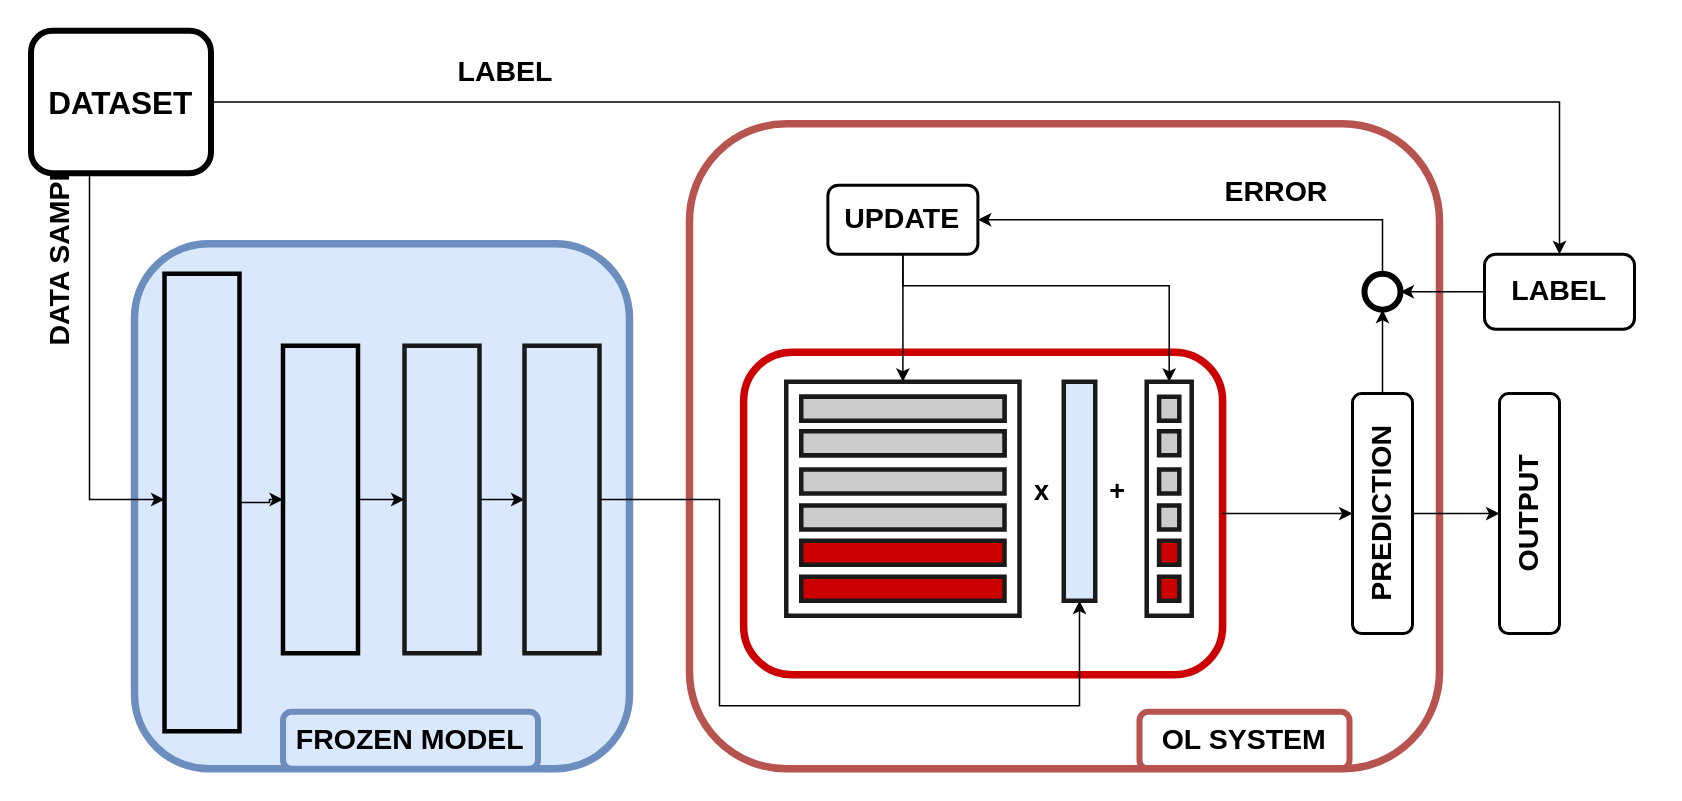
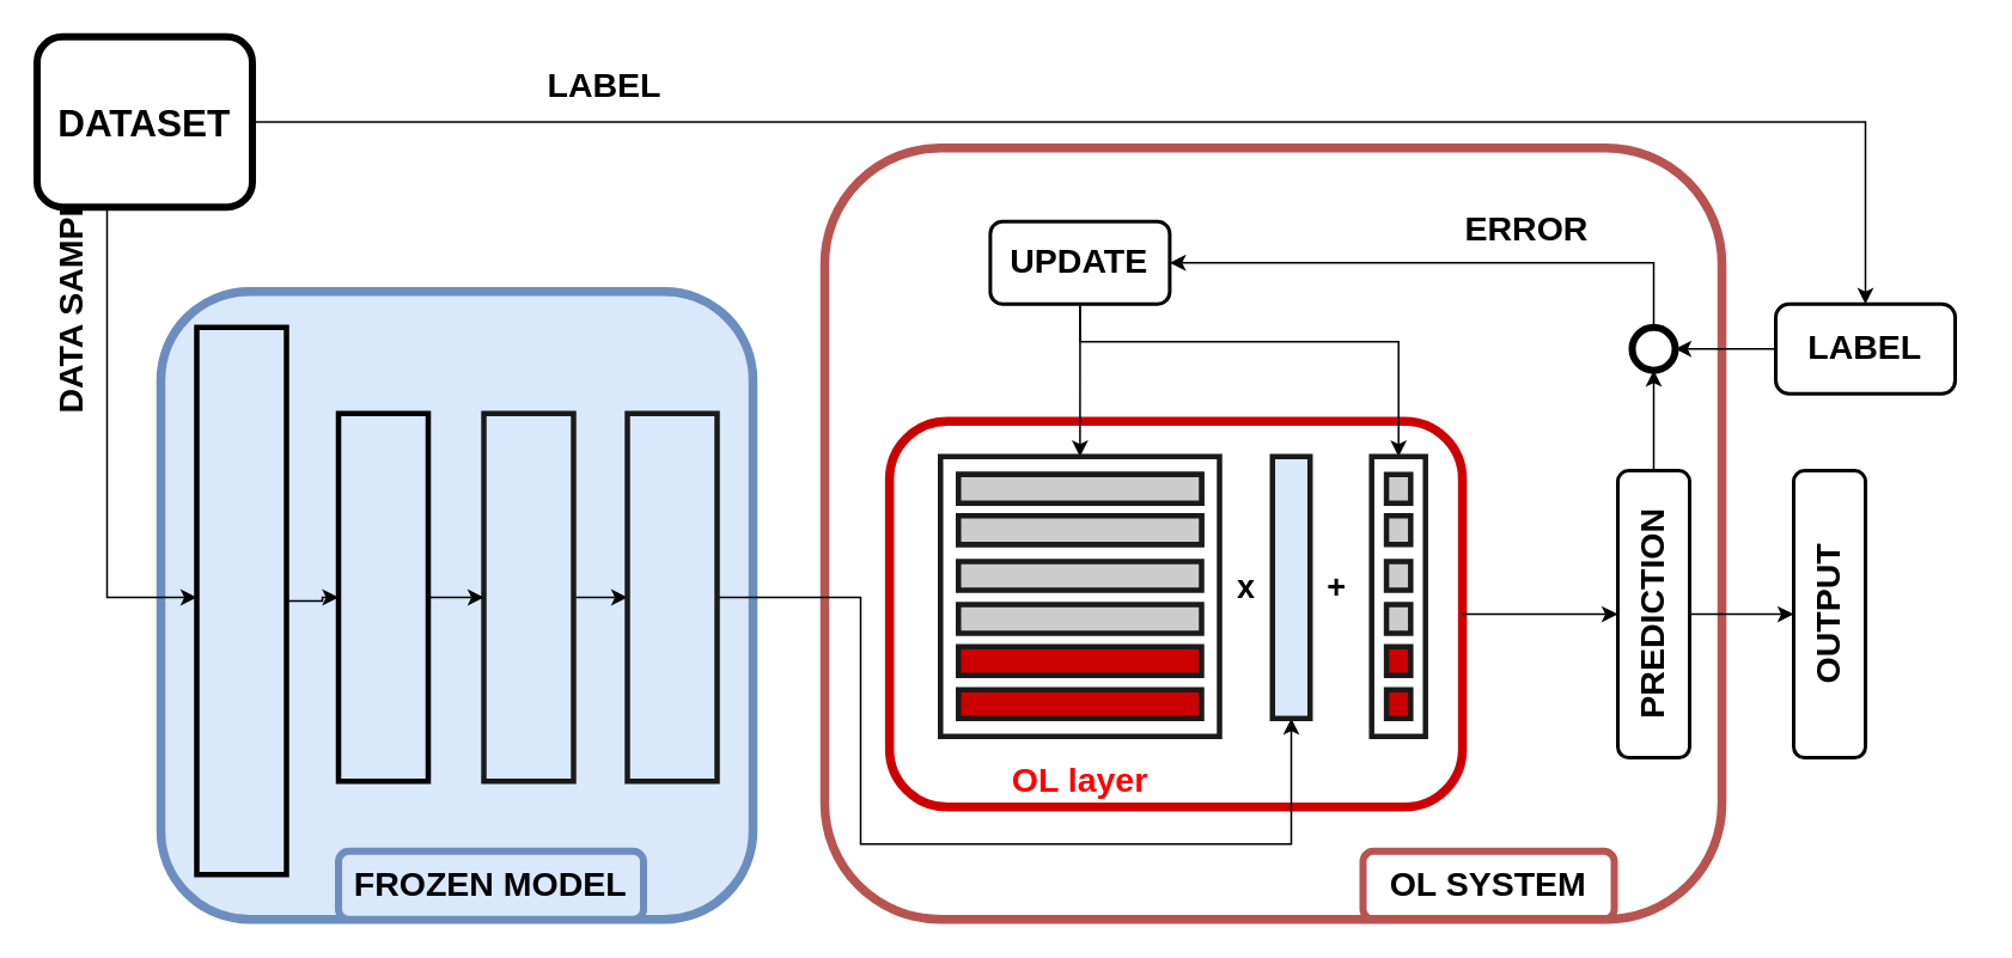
  <mxCell id="0" />
  <mxCell id="1" parent="0" />
  <mxCell id="2" value="" style="rounded=1;whiteSpace=wrap;html=1;fontSize=18;strokeColor=#CC0000;strokeWidth=5;fillColor=none;rotation=-90;" parent="1" vertex="1"><mxGeometry x="547.22" y="182.22" width="215.07" height="319.3" as="geometry" /></mxCell>
  <mxCell id="3" value="" style="rounded=1;whiteSpace=wrap;html=1;fontSize=18;strokeColor=#b85450;strokeWidth=5;fillColor=none;" parent="1" vertex="1"><mxGeometry x="459" y="82" width="500" height="430" as="geometry" /></mxCell>
  <mxCell id="4" value="" style="rounded=1;whiteSpace=wrap;html=1;fontSize=18;strokeWidth=5;fillColor=#dae8fc;strokeColor=#6c8ebf;" parent="1" vertex="1"><mxGeometry x="89" y="162" width="330" height="350" as="geometry" /></mxCell>
  <mxCell id="5" style="edgeStyle=orthogonalEdgeStyle;rounded=0;orthogonalLoop=1;jettySize=auto;html=1;exitX=0.5;exitY=1;exitDx=0;exitDy=0;entryX=0;entryY=0.5;entryDx=0;entryDy=0;fontSize=18;" parent="1" source="9" edge="1"><mxGeometry relative="1" as="geometry"><mxPoint x="109" y="332.5" as="targetPoint" /><Array as="points"><mxPoint x="59" y="80" /><mxPoint x="59" y="333" /></Array></mxGeometry></mxCell>
  <mxCell id="6" value="&lt;font color=&quot;#000000&quot; size=&quot;1&quot;&gt;&lt;b style=&quot;font-size: 19px&quot;&gt;DATA SAMPLE&lt;/b&gt;&lt;/font&gt;" style="edgeLabel;html=1;align=center;verticalAlign=middle;resizable=0;points=[];fontSize=17;fontColor=#FF0000;rotation=-90;" parent="5" vertex="1" connectable="0"><mxGeometry x="-0.59" y="1" relative="1" as="geometry"><mxPoint x="-21" y="68" as="offset" /></mxGeometry></mxCell>
  <mxCell id="7" style="edgeStyle=orthogonalEdgeStyle;rounded=0;orthogonalLoop=1;jettySize=auto;html=1;exitX=1;exitY=0.5;exitDx=0;exitDy=0;entryX=0.5;entryY=0;entryDx=0;entryDy=0;fontSize=18;" parent="1" source="9" target="26" edge="1"><mxGeometry relative="1" as="geometry" /></mxCell>
  <mxCell id="8" value="&lt;b&gt;&lt;font style=&quot;font-size: 19px&quot;&gt;LABEL&lt;/font&gt;&lt;/b&gt;" style="edgeLabel;html=1;align=center;verticalAlign=middle;resizable=0;points=[];fontSize=17;fontColor=#000000;" parent="7" vertex="1" connectable="0"><mxGeometry x="-0.785" y="-1" relative="1" as="geometry"><mxPoint x="87" y="-21" as="offset" /></mxGeometry></mxCell>
  <mxCell id="9" value="&lt;font style=&quot;font-size: 21px&quot;&gt;&lt;b&gt;DATASET&lt;/b&gt;&lt;/font&gt;" style="rounded=1;whiteSpace=wrap;html=1;strokeWidth=4;" parent="1" vertex="1"><mxGeometry x="20" y="20" width="120" height="95" as="geometry" /></mxCell>
  <mxCell id="10" style="edgeStyle=orthogonalEdgeStyle;rounded=0;orthogonalLoop=1;jettySize=auto;html=1;entryX=0;entryY=0.5;entryDx=0;entryDy=0;fontSize=18;" parent="1" source="11" target="15" edge="1"><mxGeometry relative="1" as="geometry" /></mxCell>
  <mxCell id="11" value="" style="rounded=0;whiteSpace=wrap;html=1;fillColor=#dae8fc;strokeColor=#000000;strokeWidth=3;" parent="1" vertex="1"><mxGeometry x="109" y="182" width="50" height="305" as="geometry" /></mxCell>
  <mxCell id="12" style="edgeStyle=orthogonalEdgeStyle;rounded=0;orthogonalLoop=1;jettySize=auto;html=1;exitX=1;exitY=0.5;exitDx=0;exitDy=0;entryX=0;entryY=0.5;entryDx=0;entryDy=0;fontSize=18;" parent="1" source="13" target="17" edge="1"><mxGeometry relative="1" as="geometry" /></mxCell>
  <mxCell id="13" value="" style="rounded=0;whiteSpace=wrap;html=1;fillColor=#dae8fc;strokeColor=#1A1A1A;strokeWidth=3;" parent="1" vertex="1"><mxGeometry x="269" y="230" width="50" height="205" as="geometry" /></mxCell>
  <mxCell id="14" style="edgeStyle=orthogonalEdgeStyle;rounded=0;orthogonalLoop=1;jettySize=auto;html=1;entryX=0;entryY=0.5;entryDx=0;entryDy=0;fontSize=18;" parent="1" source="15" target="13" edge="1"><mxGeometry relative="1" as="geometry" /></mxCell>
  <mxCell id="15" value="" style="rounded=0;whiteSpace=wrap;html=1;fillColor=#dae8fc;strokeColor=#000000;strokeWidth=3;" parent="1" vertex="1"><mxGeometry x="188" y="230" width="50" height="205" as="geometry" /></mxCell>
  <mxCell id="16" style="edgeStyle=orthogonalEdgeStyle;rounded=0;orthogonalLoop=1;jettySize=auto;html=1;exitX=1;exitY=0.5;exitDx=0;exitDy=0;entryX=0.5;entryY=1;entryDx=0;entryDy=0;fontSize=17;fontColor=#000000;" parent="1" source="17" target="31" edge="1"><mxGeometry relative="1" as="geometry"><Array as="points"><mxPoint x="479" y="333" /><mxPoint x="479" y="470" /><mxPoint x="719" y="470" /></Array></mxGeometry></mxCell>
  <mxCell id="17" value="" style="rounded=0;whiteSpace=wrap;html=1;fillColor=#dae8fc;strokeColor=#1A1A1A;strokeWidth=3;" parent="1" vertex="1"><mxGeometry x="349" y="230" width="50" height="205" as="geometry" /></mxCell>
  <mxCell id="18" style="edgeStyle=orthogonalEdgeStyle;rounded=0;orthogonalLoop=1;jettySize=auto;html=1;exitX=0.5;exitY=1;exitDx=0;exitDy=0;entryX=0.5;entryY=0;entryDx=0;entryDy=0;fontSize=17;fontColor=#FF0000;" parent="1" source="2" target="21" edge="1"><mxGeometry relative="1" as="geometry" /></mxCell>
  <mxCell id="19" style="edgeStyle=orthogonalEdgeStyle;rounded=0;orthogonalLoop=1;jettySize=auto;html=1;exitX=0.5;exitY=1;exitDx=0;exitDy=0;fontSize=19;fontColor=#000000;entryX=0.5;entryY=0;entryDx=0;entryDy=0;" parent="1" source="21" target="27" edge="1"><mxGeometry relative="1" as="geometry"><mxPoint x="838" y="333" as="targetPoint" /></mxGeometry></mxCell>
  <mxCell id="20" style="edgeStyle=orthogonalEdgeStyle;rounded=0;orthogonalLoop=1;jettySize=auto;html=1;exitX=1;exitY=0.5;exitDx=0;exitDy=0;entryX=0.5;entryY=1;entryDx=0;entryDy=0;fontSize=19;fontColor=#000000;" parent="1" source="21" target="30" edge="1"><mxGeometry relative="1" as="geometry" /></mxCell>
  <mxCell id="21" value="&lt;b&gt;&lt;font style=&quot;font-size: 19px&quot;&gt;PREDICTION&lt;/font&gt;&lt;/b&gt;" style="rounded=1;whiteSpace=wrap;html=1;fontSize=18;strokeColor=#000000;strokeWidth=2;fillColor=none;rotation=-90;" parent="1" vertex="1"><mxGeometry x="841" y="321.87" width="160" height="40" as="geometry" /></mxCell>
  <mxCell id="22" style="edgeStyle=orthogonalEdgeStyle;rounded=0;orthogonalLoop=1;jettySize=auto;html=1;exitX=0.5;exitY=1;exitDx=0;exitDy=0;entryX=0.5;entryY=0;entryDx=0;entryDy=0;fontSize=19;fontColor=#000000;" parent="1" source="24" target="32" edge="1"><mxGeometry relative="1" as="geometry"><Array as="points"><mxPoint x="601" y="190" /><mxPoint x="779" y="190" /></Array></mxGeometry></mxCell>
  <mxCell id="23" style="edgeStyle=orthogonalEdgeStyle;rounded=0;orthogonalLoop=1;jettySize=auto;html=1;exitX=0.5;exitY=1;exitDx=0;exitDy=0;entryX=0.5;entryY=0;entryDx=0;entryDy=0;fontSize=19;fontColor=#000000;" parent="1" source="24" target="33" edge="1"><mxGeometry relative="1" as="geometry"><Array as="points"><mxPoint x="601" y="184" /></Array></mxGeometry></mxCell>
  <mxCell id="24" value="&lt;b&gt;&lt;font style=&quot;font-size: 19px&quot;&gt;UPDATE&lt;/font&gt;&lt;/b&gt;" style="rounded=1;whiteSpace=wrap;html=1;fontSize=18;strokeColor=#000000;strokeWidth=2;fillColor=none;rotation=0;" parent="1" vertex="1"><mxGeometry x="551.26" y="123" width="100" height="46" as="geometry" /></mxCell>
  <mxCell id="25" style="edgeStyle=orthogonalEdgeStyle;rounded=0;orthogonalLoop=1;jettySize=auto;html=1;exitX=0;exitY=0.5;exitDx=0;exitDy=0;entryX=1;entryY=0.5;entryDx=0;entryDy=0;fontSize=19;fontColor=#000000;" parent="1" source="26" target="30" edge="1"><mxGeometry relative="1" as="geometry" /></mxCell>
  <mxCell id="26" value="&lt;b&gt;&lt;font style=&quot;font-size: 19px&quot;&gt;LABEL&lt;/font&gt;&lt;/b&gt;" style="rounded=1;whiteSpace=wrap;html=1;fontSize=18;strokeColor=#000000;strokeWidth=2;fillColor=none;rotation=0;" parent="1" vertex="1"><mxGeometry x="989" y="169" width="100" height="50" as="geometry" /></mxCell>
  <mxCell id="27" value="&lt;b&gt;&lt;font style=&quot;font-size: 19px&quot;&gt;OUTPUT&lt;/font&gt;&lt;/b&gt;" style="rounded=1;whiteSpace=wrap;html=1;fontSize=18;strokeColor=#000000;strokeWidth=2;fillColor=none;rotation=-90;" parent="1" vertex="1"><mxGeometry x="939" y="321.87" width="160" height="40" as="geometry" /></mxCell>
  <mxCell id="28" style="edgeStyle=orthogonalEdgeStyle;rounded=0;orthogonalLoop=1;jettySize=auto;html=1;exitX=0.5;exitY=0;exitDx=0;exitDy=0;entryX=1;entryY=0.5;entryDx=0;entryDy=0;fontSize=19;fontColor=#000000;" parent="1" source="30" target="24" edge="1"><mxGeometry relative="1" as="geometry" /></mxCell>
  <mxCell id="29" value="&lt;b&gt;&lt;font style=&quot;font-size: 19px&quot;&gt;ERROR&lt;/font&gt;&lt;/b&gt;" style="edgeLabel;html=1;align=center;verticalAlign=middle;resizable=0;points=[];fontSize=19;fontColor=#000000;" parent="28" vertex="1" connectable="0"><mxGeometry x="-0.751" y="2" relative="1" as="geometry"><mxPoint x="-70" y="-21" as="offset" /></mxGeometry></mxCell>
  <mxCell id="30" value="" style="ellipse;whiteSpace=wrap;html=1;aspect=fixed;fontSize=19;fontColor=#000000;strokeColor=#000000;strokeWidth=4;fillColor=none;" parent="1" vertex="1"><mxGeometry x="909" y="182" width="24" height="24" as="geometry" /></mxCell>
  <mxCell id="31" value="" style="rounded=0;whiteSpace=wrap;html=1;fillColor=#dae8fc;strokeColor=#1A1A1A;strokeWidth=3;" parent="1" vertex="1"><mxGeometry x="708.51" y="254" width="20.98" height="146" as="geometry" /></mxCell>
  <mxCell id="32" value="" style="rounded=0;whiteSpace=wrap;html=1;fillColor=none;strokeColor=#1A1A1A;strokeWidth=3;" parent="1" vertex="1"><mxGeometry x="763.8" y="254" width="30" height="156" as="geometry" /></mxCell>
  <mxCell id="33" value="" style="rounded=0;whiteSpace=wrap;html=1;fillColor=none;strokeColor=#1A1A1A;strokeWidth=3;" parent="1" vertex="1"><mxGeometry x="523.51" y="254" width="155.49" height="156" as="geometry" /></mxCell>
  <mxCell id="34" value="" style="rounded=0;whiteSpace=wrap;html=1;fillColor=none;strokeColor=#1A1A1A;strokeWidth=3;" parent="1" vertex="1"><mxGeometry x="533.51" y="264" width="135.49" height="16" as="geometry" /></mxCell>
  <mxCell id="35" value="" style="rounded=0;whiteSpace=wrap;html=1;fillColor=none;strokeColor=#1A1A1A;strokeWidth=3;" parent="1" vertex="1"><mxGeometry x="533.51" y="287" width="135.49" height="16" as="geometry" /></mxCell>
  <mxCell id="36" value="" style="rounded=0;whiteSpace=wrap;html=1;fillColor=#CCCCCC;strokeColor=#1A1A1A;strokeWidth=3;" parent="1" vertex="1"><mxGeometry x="533.51" y="312.5" width="135.49" height="16" as="geometry" /></mxCell>
  <mxCell id="37" value="" style="rounded=0;whiteSpace=wrap;html=1;fillColor=#CCCCCC;strokeColor=#1A1A1A;strokeWidth=3;" parent="1" vertex="1"><mxGeometry x="533.51" y="336.5" width="135.49" height="16" as="geometry" /></mxCell>
  <mxCell id="38" value="" style="rounded=0;whiteSpace=wrap;html=1;fillColor=#CC0000;strokeColor=#1A1A1A;strokeWidth=3;" parent="1" vertex="1"><mxGeometry x="533.51" y="360" width="135.49" height="16" as="geometry" /></mxCell>
  <mxCell id="39" value="" style="rounded=0;whiteSpace=wrap;html=1;fillColor=#CC0000;strokeColor=#1A1A1A;strokeWidth=3;" parent="1" vertex="1"><mxGeometry x="533.51" y="384" width="135.49" height="16" as="geometry" /></mxCell>
  <mxCell id="40" value="" style="rounded=0;whiteSpace=wrap;html=1;fillColor=#CCCCCC;strokeColor=#1A1A1A;strokeWidth=3;" parent="1" vertex="1"><mxGeometry x="533.51" y="264" width="135.49" height="16" as="geometry" /></mxCell>
  <mxCell id="41" value="" style="rounded=0;whiteSpace=wrap;html=1;fillColor=#CCCCCC;strokeColor=#1A1A1A;strokeWidth=3;" parent="1" vertex="1"><mxGeometry x="533.51" y="287" width="135.49" height="16" as="geometry" /></mxCell>
  <mxCell id="42" value="" style="rounded=0;whiteSpace=wrap;html=1;fillColor=#CCCCCC;strokeColor=#1A1A1A;strokeWidth=3;" parent="1" vertex="1"><mxGeometry x="772.05" y="264" width="13.49" height="16" as="geometry" /></mxCell>
  <mxCell id="43" value="" style="rounded=0;whiteSpace=wrap;html=1;fillColor=#CCCCCC;strokeColor=#1A1A1A;strokeWidth=3;" parent="1" vertex="1"><mxGeometry x="772.05" y="287" width="13.49" height="16" as="geometry" /></mxCell>
  <mxCell id="44" value="" style="rounded=0;whiteSpace=wrap;html=1;fillColor=#CCCCCC;strokeColor=#1A1A1A;strokeWidth=3;" parent="1" vertex="1"><mxGeometry x="772.05" y="312.5" width="13.49" height="16" as="geometry" /></mxCell>
  <mxCell id="45" value="" style="rounded=0;whiteSpace=wrap;html=1;fillColor=#CCCCCC;strokeColor=#1A1A1A;strokeWidth=3;" parent="1" vertex="1"><mxGeometry x="772.05" y="336.5" width="13.49" height="16" as="geometry" /></mxCell>
  <mxCell id="46" value="" style="rounded=0;whiteSpace=wrap;html=1;fillColor=#CC0000;strokeColor=#1A1A1A;strokeWidth=3;" parent="1" vertex="1"><mxGeometry x="772.06" y="360" width="13.49" height="16" as="geometry" /></mxCell>
  <mxCell id="47" value="" style="rounded=0;whiteSpace=wrap;html=1;fillColor=#CC0000;strokeColor=#1A1A1A;strokeWidth=3;" parent="1" vertex="1"><mxGeometry x="772.06" y="384" width="13.49" height="16" as="geometry" /></mxCell>
  <mxCell id="48" value="&lt;b&gt;&lt;font style=&quot;font-size: 18px&quot;&gt;x&amp;nbsp; &amp;nbsp; &amp;nbsp; &amp;nbsp; +&lt;/font&gt;&lt;/b&gt;" style="text;html=1;align=center;verticalAlign=middle;resizable=0;points=[];autosize=1;strokeColor=none;fillColor=none;fontSize=17;fontColor=#000000;" parent="1" vertex="1"><mxGeometry x="679" y="312" width="80" height="30" as="geometry" /></mxCell>
  <mxCell id="49" value="&lt;b&gt;&lt;font style=&quot;font-size: 19px&quot;&gt;FROZEN MODEL&lt;/font&gt;&lt;/b&gt;" style="rounded=1;whiteSpace=wrap;html=1;fontSize=18;strokeColor=#6c8ebf;strokeWidth=4;fillColor=#dae8fc;rotation=0;" vertex="1" parent="1"><mxGeometry x="188" y="474" width="170" height="38" as="geometry" /></mxCell>
  <mxCell id="50" value="&lt;b&gt;&lt;font style=&quot;font-size: 19px&quot;&gt;OL SYSTEM&lt;/font&gt;&lt;/b&gt;" style="rounded=1;whiteSpace=wrap;html=1;fontSize=18;strokeColor=#b85450;strokeWidth=4;fillColor=none;rotation=0;" vertex="1" parent="1"><mxGeometry x="759" y="474" width="140" height="38" as="geometry" /></mxCell>
+ <mxCell id="51" value="&lt;b&gt;&lt;font color=&quot;#ff0000&quot;&gt;OL layer&lt;/font&gt;&lt;/b&gt;" style="text;html=1;align=center;verticalAlign=middle;resizable=0;points=[];autosize=1;strokeColor=none;fillColor=none;fontSize=19;" vertex="1" parent="1"><mxGeometry x="556.26" y="420" width="90" height="30" as="geometry" /></mxCell>
